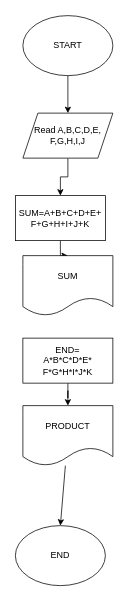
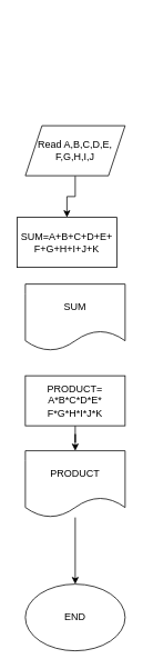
  <mxCell id="0" />
  <mxCell id="1" parent="0" />
- <mxCell id="2" value="" style="edgeStyle=orthogonalEdgeStyle;rounded=0;orthogonalLoop=1;jettySize=auto;html=1;" parent="1" source="3" target="5" edge="1"><mxGeometry relative="1" as="geometry" /></mxCell>
- <mxCell id="3" value="START" style="ellipse;whiteSpace=wrap;html=1;" parent="1" vertex="1"><mxGeometry x="30" y="20" width="120" height="80" as="geometry" /></mxCell>
  <mxCell id="4" value="" style="edgeStyle=orthogonalEdgeStyle;rounded=0;orthogonalLoop=1;jettySize=auto;html=1;" parent="1" source="5" target="7" edge="1"><mxGeometry relative="1" as="geometry" /></mxCell>
  <mxCell id="5" value="Read A,B,C,D,E,&lt;br&gt;F,G,H,I,J" style="shape=parallelogram;perimeter=parallelogramPerimeter;whiteSpace=wrap;html=1;fixedSize=1;" parent="1" vertex="1"><mxGeometry x="30" y="150" width="120" height="60" as="geometry" /></mxCell>
- <mxCell id="6" value="" style="edgeStyle=orthogonalEdgeStyle;rounded=0;orthogonalLoop=1;jettySize=auto;html=1;" parent="1" source="7" target="8" edge="1"><mxGeometry relative="1" as="geometry" /></mxCell>
  <mxCell id="7" value="SUM=A+B+C+D+E+&lt;br&gt;F+G+H+I+J+K" style="whiteSpace=wrap;html=1;" parent="1" vertex="1"><mxGeometry x="20" y="260" width="120" height="60" as="geometry" /></mxCell>
  <mxCell id="8" value="SUM" style="shape=document;whiteSpace=wrap;html=1;boundedLbl=1;" parent="1" vertex="1"><mxGeometry x="30" y="340" width="120" height="80" as="geometry" /></mxCell>
  <mxCell id="9" value="" style="edgeStyle=orthogonalEdgeStyle;rounded=0;orthogonalLoop=1;jettySize=auto;html=1;" parent="1" source="10" target="11" edge="1"><mxGeometry relative="1" as="geometry" /></mxCell>
- <mxCell id="10" value="END=&lt;br&gt;A*B*C*D*E*&lt;br&gt;F*G*H*I*J*K" style="whiteSpace=wrap;html=1;" parent="1" vertex="1"><mxGeometry x="30" y="450" width="120" height="60" as="geometry" /></mxCell>
+ <mxCell id="10" value="PRODUCT=&lt;br&gt;A*B*C*D*E*&lt;br&gt;F*G*H*I*J*K" style="whiteSpace=wrap;html=1;" parent="1" vertex="1"><mxGeometry x="30" y="450" width="120" height="60" as="geometry" /></mxCell>
  <mxCell id="11" value="PRODUCT" style="shape=document;whiteSpace=wrap;html=1;boundedLbl=1;" parent="1" vertex="1"><mxGeometry x="30" y="540" width="120" height="80" as="geometry" /></mxCell>
- <mxCell id="12" value="END" style="ellipse;whiteSpace=wrap;html=1;" parent="1" vertex="1"><mxGeometry x="20" y="700" width="120" height="80" as="geometry" /></mxCell>
+ <mxCell id="12" value="END" style="ellipse;whiteSpace=wrap;html=1;" parent="1" vertex="1"><mxGeometry x="30" y="700" width="120" height="80" as="geometry" /></mxCell>
  <mxCell id="13" value="" style="endArrow=classic;html=1;entryX=0.5;entryY=0;entryDx=0;entryDy=0;" edge="1" parent="1" source="11" target="12"><mxGeometry width="50" height="50" relative="1" as="geometry"><mxPoint x="350" y="570" as="sourcePoint" /><mxPoint x="400" y="520" as="targetPoint" /><Array as="points" /></mxGeometry></mxCell>
